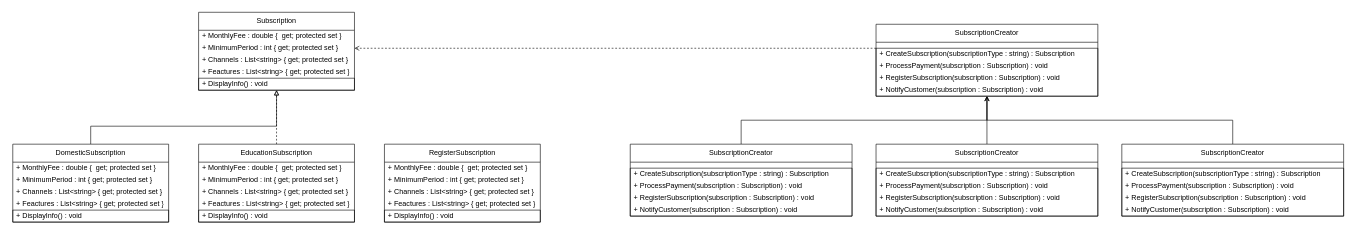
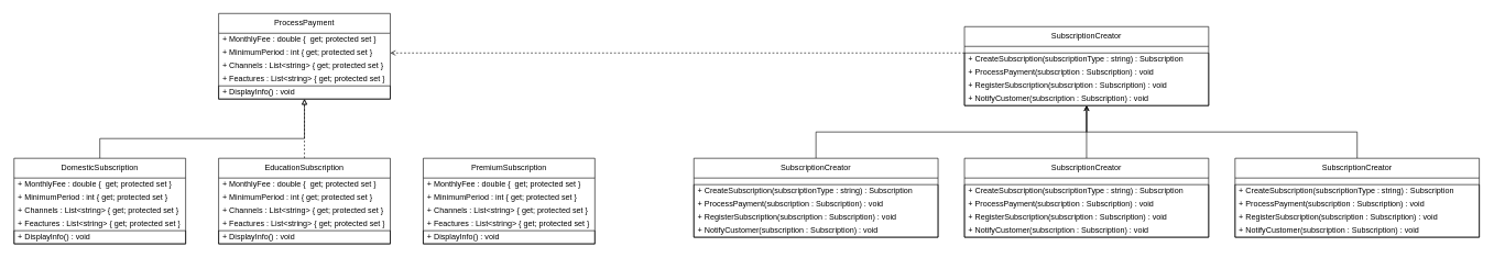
  <mxCell id="0" />
  <mxCell id="1" parent="0" />
- <mxCell id="2" value="Subscription" style="swimlane;fontStyle=0;childLayout=stackLayout;horizontal=1;startSize=30;horizontalStack=0;resizeParent=1;resizeParentMax=0;resizeLast=0;collapsible=1;marginBottom=0;whiteSpace=wrap;html=1;" vertex="1" parent="1"><mxGeometry x="330" y="20" width="260" height="130" as="geometry" /></mxCell>
+ <mxCell id="2" value="ProcessPayment" style="swimlane;fontStyle=0;childLayout=stackLayout;horizontal=1;startSize=30;horizontalStack=0;resizeParent=1;resizeParentMax=0;resizeLast=0;collapsible=1;marginBottom=0;whiteSpace=wrap;html=1;" vertex="1" parent="1"><mxGeometry x="330" y="20" width="260" height="130" as="geometry" /></mxCell>
  <mxCell id="3" value="+ MonthlyFee : double {&amp;nbsp; get; protected set }" style="text;strokeColor=none;fillColor=none;align=left;verticalAlign=middle;spacingLeft=4;spacingRight=4;overflow=hidden;points=[[0,0.5],[1,0.5]];portConstraint=eastwest;rotatable=0;whiteSpace=wrap;html=1;" vertex="1" parent="2"><mxGeometry y="30" width="260" height="20" as="geometry" /></mxCell>
  <mxCell id="4" value="+ MinimumPeriod : int { get; protected set }" style="text;strokeColor=none;fillColor=none;align=left;verticalAlign=middle;spacingLeft=4;spacingRight=4;overflow=hidden;points=[[0,0.5],[1,0.5]];portConstraint=eastwest;rotatable=0;whiteSpace=wrap;html=1;" vertex="1" parent="2"><mxGeometry y="50" width="260" height="20" as="geometry" /></mxCell>
  <mxCell id="5" value="+ Channels : List&amp;lt;string&amp;gt; { get; protected set }" style="text;strokeColor=none;fillColor=none;align=left;verticalAlign=middle;spacingLeft=4;spacingRight=4;overflow=hidden;points=[[0,0.5],[1,0.5]];portConstraint=eastwest;rotatable=0;whiteSpace=wrap;html=1;" vertex="1" parent="2"><mxGeometry y="70" width="260" height="20" as="geometry" /></mxCell>
  <mxCell id="6" value="+ Feactures :&amp;nbsp;List&amp;lt;string&amp;gt; { get; protected set }" style="text;strokeColor=none;fillColor=none;align=left;verticalAlign=middle;spacingLeft=4;spacingRight=4;overflow=hidden;points=[[0,0.5],[1,0.5]];portConstraint=eastwest;rotatable=0;whiteSpace=wrap;html=1;" vertex="1" parent="2"><mxGeometry y="90" width="260" height="20" as="geometry" /></mxCell>
  <mxCell id="7" value="" style="swimlane;startSize=0;" vertex="1" parent="2"><mxGeometry y="110" width="260" height="20" as="geometry" /></mxCell>
  <mxCell id="8" value="+ DisplayInfo() : void" style="text;strokeColor=none;fillColor=none;align=left;verticalAlign=middle;spacingLeft=4;spacingRight=4;overflow=hidden;points=[[0,0.5],[1,0.5]];portConstraint=eastwest;rotatable=0;whiteSpace=wrap;html=1;" vertex="1" parent="7"><mxGeometry width="260" height="20" as="geometry" /></mxCell>
  <mxCell id="9" style="edgeStyle=orthogonalEdgeStyle;rounded=0;orthogonalLoop=1;jettySize=auto;html=1;dashed=0;endArrow=block;endFill=0;" edge="1" parent="1" source="10" target="2"><mxGeometry relative="1" as="geometry"><Array as="points"><mxPoint x="150" y="210" /><mxPoint x="460" y="210" /></Array></mxGeometry></mxCell>
  <mxCell id="10" value="DomesticSubscription" style="swimlane;fontStyle=0;childLayout=stackLayout;horizontal=1;startSize=30;horizontalStack=0;resizeParent=1;resizeParentMax=0;resizeLast=0;collapsible=1;marginBottom=0;whiteSpace=wrap;html=1;" vertex="1" parent="1"><mxGeometry x="20" y="240" width="260" height="130" as="geometry" /></mxCell>
  <mxCell id="11" value="+ MonthlyFee : double {&amp;nbsp; get; protected set }" style="text;strokeColor=none;fillColor=none;align=left;verticalAlign=middle;spacingLeft=4;spacingRight=4;overflow=hidden;points=[[0,0.5],[1,0.5]];portConstraint=eastwest;rotatable=0;whiteSpace=wrap;html=1;" vertex="1" parent="10"><mxGeometry y="30" width="260" height="20" as="geometry" /></mxCell>
  <mxCell id="12" value="+ MinimumPeriod : int { get; protected set }" style="text;strokeColor=none;fillColor=none;align=left;verticalAlign=middle;spacingLeft=4;spacingRight=4;overflow=hidden;points=[[0,0.5],[1,0.5]];portConstraint=eastwest;rotatable=0;whiteSpace=wrap;html=1;" vertex="1" parent="10"><mxGeometry y="50" width="260" height="20" as="geometry" /></mxCell>
  <mxCell id="13" value="+ Channels : List&amp;lt;string&amp;gt; { get; protected set }" style="text;strokeColor=none;fillColor=none;align=left;verticalAlign=middle;spacingLeft=4;spacingRight=4;overflow=hidden;points=[[0,0.5],[1,0.5]];portConstraint=eastwest;rotatable=0;whiteSpace=wrap;html=1;" vertex="1" parent="10"><mxGeometry y="70" width="260" height="20" as="geometry" /></mxCell>
  <mxCell id="14" value="+ Feactures :&amp;nbsp;List&amp;lt;string&amp;gt; { get; protected set }" style="text;strokeColor=none;fillColor=none;align=left;verticalAlign=middle;spacingLeft=4;spacingRight=4;overflow=hidden;points=[[0,0.5],[1,0.5]];portConstraint=eastwest;rotatable=0;whiteSpace=wrap;html=1;" vertex="1" parent="10"><mxGeometry y="90" width="260" height="20" as="geometry" /></mxCell>
  <mxCell id="15" value="" style="swimlane;startSize=0;" vertex="1" parent="10"><mxGeometry y="110" width="260" height="20" as="geometry" /></mxCell>
  <mxCell id="16" value="+ DisplayInfo() : void" style="text;strokeColor=none;fillColor=none;align=left;verticalAlign=middle;spacingLeft=4;spacingRight=4;overflow=hidden;points=[[0,0.5],[1,0.5]];portConstraint=eastwest;rotatable=0;whiteSpace=wrap;html=1;" vertex="1" parent="15"><mxGeometry width="260" height="20" as="geometry" /></mxCell>
  <mxCell id="17" style="edgeStyle=orthogonalEdgeStyle;rounded=0;orthogonalLoop=1;jettySize=auto;html=1;dashed=1;endArrow=block;endFill=0;" edge="1" parent="1" source="18" target="2"><mxGeometry relative="1" as="geometry" /></mxCell>
  <mxCell id="18" value="EducationSubscription" style="swimlane;fontStyle=0;childLayout=stackLayout;horizontal=1;startSize=30;horizontalStack=0;resizeParent=1;resizeParentMax=0;resizeLast=0;collapsible=1;marginBottom=0;whiteSpace=wrap;html=1;" vertex="1" parent="1"><mxGeometry x="330" y="240" width="260" height="130" as="geometry" /></mxCell>
  <mxCell id="19" value="+ MonthlyFee : double {&amp;nbsp; get; protected set }" style="text;strokeColor=none;fillColor=none;align=left;verticalAlign=middle;spacingLeft=4;spacingRight=4;overflow=hidden;points=[[0,0.5],[1,0.5]];portConstraint=eastwest;rotatable=0;whiteSpace=wrap;html=1;" vertex="1" parent="18"><mxGeometry y="30" width="260" height="20" as="geometry" /></mxCell>
  <mxCell id="20" value="+ MinimumPeriod : int { get; protected set }" style="text;strokeColor=none;fillColor=none;align=left;verticalAlign=middle;spacingLeft=4;spacingRight=4;overflow=hidden;points=[[0,0.5],[1,0.5]];portConstraint=eastwest;rotatable=0;whiteSpace=wrap;html=1;" vertex="1" parent="18"><mxGeometry y="50" width="260" height="20" as="geometry" /></mxCell>
  <mxCell id="21" value="+ Channels : List&amp;lt;string&amp;gt; { get; protected set }" style="text;strokeColor=none;fillColor=none;align=left;verticalAlign=middle;spacingLeft=4;spacingRight=4;overflow=hidden;points=[[0,0.5],[1,0.5]];portConstraint=eastwest;rotatable=0;whiteSpace=wrap;html=1;" vertex="1" parent="18"><mxGeometry y="70" width="260" height="20" as="geometry" /></mxCell>
  <mxCell id="22" value="+ Feactures :&amp;nbsp;List&amp;lt;string&amp;gt; { get; protected set }" style="text;strokeColor=none;fillColor=none;align=left;verticalAlign=middle;spacingLeft=4;spacingRight=4;overflow=hidden;points=[[0,0.5],[1,0.5]];portConstraint=eastwest;rotatable=0;whiteSpace=wrap;html=1;" vertex="1" parent="18"><mxGeometry y="90" width="260" height="20" as="geometry" /></mxCell>
  <mxCell id="23" value="" style="swimlane;startSize=0;" vertex="1" parent="18"><mxGeometry y="110" width="260" height="20" as="geometry" /></mxCell>
  <mxCell id="24" value="+ DisplayInfo() : void" style="text;strokeColor=none;fillColor=none;align=left;verticalAlign=middle;spacingLeft=4;spacingRight=4;overflow=hidden;points=[[0,0.5],[1,0.5]];portConstraint=eastwest;rotatable=0;whiteSpace=wrap;html=1;" vertex="1" parent="23"><mxGeometry width="260" height="20" as="geometry" /></mxCell>
- <mxCell id="25" value="RegisterSubscription" style="swimlane;fontStyle=0;childLayout=stackLayout;horizontal=1;startSize=30;horizontalStack=0;resizeParent=1;resizeParentMax=0;resizeLast=0;collapsible=1;marginBottom=0;whiteSpace=wrap;html=1;" vertex="1" parent="1"><mxGeometry x="640" y="240" width="260" height="130" as="geometry" /></mxCell>
+ <mxCell id="25" value="PremiumSubscription" style="swimlane;fontStyle=0;childLayout=stackLayout;horizontal=1;startSize=30;horizontalStack=0;resizeParent=1;resizeParentMax=0;resizeLast=0;collapsible=1;marginBottom=0;whiteSpace=wrap;html=1;" vertex="1" parent="1"><mxGeometry x="640" y="240" width="260" height="130" as="geometry" /></mxCell>
  <mxCell id="26" value="+ MonthlyFee : double {&amp;nbsp; get; protected set }" style="text;strokeColor=none;fillColor=none;align=left;verticalAlign=middle;spacingLeft=4;spacingRight=4;overflow=hidden;points=[[0,0.5],[1,0.5]];portConstraint=eastwest;rotatable=0;whiteSpace=wrap;html=1;" vertex="1" parent="25"><mxGeometry y="30" width="260" height="20" as="geometry" /></mxCell>
  <mxCell id="27" value="+ MinimumPeriod : int { get; protected set }" style="text;strokeColor=none;fillColor=none;align=left;verticalAlign=middle;spacingLeft=4;spacingRight=4;overflow=hidden;points=[[0,0.5],[1,0.5]];portConstraint=eastwest;rotatable=0;whiteSpace=wrap;html=1;" vertex="1" parent="25"><mxGeometry y="50" width="260" height="20" as="geometry" /></mxCell>
  <mxCell id="28" value="+ Channels : List&amp;lt;string&amp;gt; { get; protected set }" style="text;strokeColor=none;fillColor=none;align=left;verticalAlign=middle;spacingLeft=4;spacingRight=4;overflow=hidden;points=[[0,0.5],[1,0.5]];portConstraint=eastwest;rotatable=0;whiteSpace=wrap;html=1;" vertex="1" parent="25"><mxGeometry y="70" width="260" height="20" as="geometry" /></mxCell>
  <mxCell id="29" value="+ Feactures :&amp;nbsp;List&amp;lt;string&amp;gt; { get; protected set }" style="text;strokeColor=none;fillColor=none;align=left;verticalAlign=middle;spacingLeft=4;spacingRight=4;overflow=hidden;points=[[0,0.5],[1,0.5]];portConstraint=eastwest;rotatable=0;whiteSpace=wrap;html=1;" vertex="1" parent="25"><mxGeometry y="90" width="260" height="20" as="geometry" /></mxCell>
  <mxCell id="30" value="" style="swimlane;startSize=0;" vertex="1" parent="25"><mxGeometry y="110" width="260" height="20" as="geometry" /></mxCell>
  <mxCell id="31" value="+ DisplayInfo() : void" style="text;strokeColor=none;fillColor=none;align=left;verticalAlign=middle;spacingLeft=4;spacingRight=4;overflow=hidden;points=[[0,0.5],[1,0.5]];portConstraint=eastwest;rotatable=0;whiteSpace=wrap;html=1;" vertex="1" parent="30"><mxGeometry width="260" height="20" as="geometry" /></mxCell>
  <mxCell id="32" value="SubscriptionCreator" style="swimlane;fontStyle=0;childLayout=stackLayout;horizontal=1;startSize=30;horizontalStack=0;resizeParent=1;resizeParentMax=0;resizeLast=0;collapsible=1;marginBottom=0;whiteSpace=wrap;html=1;" vertex="1" parent="1"><mxGeometry x="1460" y="40" width="370" height="120" as="geometry" /></mxCell>
  <mxCell id="33" value=".&lt;div&gt;&lt;br&gt;&lt;/div&gt;" style="text;strokeColor=none;fillColor=none;align=left;verticalAlign=middle;spacingLeft=4;spacingRight=4;overflow=hidden;points=[[0,0.5],[1,0.5]];portConstraint=eastwest;rotatable=0;whiteSpace=wrap;html=1;" vertex="1" parent="32"><mxGeometry y="30" width="370" height="10" as="geometry" /></mxCell>
  <mxCell id="34" value="" style="swimlane;startSize=0;" vertex="1" parent="32"><mxGeometry y="40" width="370" height="80" as="geometry" /></mxCell>
  <mxCell id="35" value="+&amp;nbsp;CreateSubscription(subscriptionType : string) : Subscription" style="text;strokeColor=none;fillColor=none;align=left;verticalAlign=middle;spacingLeft=4;spacingRight=4;overflow=hidden;points=[[0,0.5],[1,0.5]];portConstraint=eastwest;rotatable=0;whiteSpace=wrap;html=1;" vertex="1" parent="34"><mxGeometry width="370" height="20" as="geometry" /></mxCell>
  <mxCell id="36" value="+ ProcessPayment(subscription : Subscription) : void&amp;nbsp;" style="text;strokeColor=none;fillColor=none;align=left;verticalAlign=middle;spacingLeft=4;spacingRight=4;overflow=hidden;points=[[0,0.5],[1,0.5]];portConstraint=eastwest;rotatable=0;whiteSpace=wrap;html=1;" vertex="1" parent="34"><mxGeometry y="20" width="370" height="20" as="geometry" /></mxCell>
  <mxCell id="37" value="+ RegisterSubscription(subscription : Subscription) : void&amp;nbsp;" style="text;strokeColor=none;fillColor=none;align=left;verticalAlign=middle;spacingLeft=4;spacingRight=4;overflow=hidden;points=[[0,0.5],[1,0.5]];portConstraint=eastwest;rotatable=0;whiteSpace=wrap;html=1;" vertex="1" parent="34"><mxGeometry y="40" width="370" height="20" as="geometry" /></mxCell>
  <mxCell id="38" value="+ NotifyCustomer(subscription : Subscription) : void&amp;nbsp;" style="text;strokeColor=none;fillColor=none;align=left;verticalAlign=middle;spacingLeft=4;spacingRight=4;overflow=hidden;points=[[0,0.5],[1,0.5]];portConstraint=eastwest;rotatable=0;whiteSpace=wrap;html=1;" vertex="1" parent="34"><mxGeometry y="60" width="370" height="20" as="geometry" /></mxCell>
  <mxCell id="39" style="edgeStyle=orthogonalEdgeStyle;rounded=0;orthogonalLoop=1;jettySize=auto;html=1;endArrow=open;endFill=0;" edge="1" parent="1" source="40" target="32"><mxGeometry relative="1" as="geometry"><Array as="points"><mxPoint x="1235" y="200" /><mxPoint x="1645" y="200" /></Array></mxGeometry></mxCell>
  <mxCell id="40" value="SubscriptionCreator" style="swimlane;fontStyle=0;childLayout=stackLayout;horizontal=1;startSize=30;horizontalStack=0;resizeParent=1;resizeParentMax=0;resizeLast=0;collapsible=1;marginBottom=0;whiteSpace=wrap;html=1;" vertex="1" parent="1"><mxGeometry x="1050" y="240" width="370" height="120" as="geometry" /></mxCell>
  <mxCell id="41" value=".&lt;div&gt;&lt;br&gt;&lt;/div&gt;" style="text;strokeColor=none;fillColor=none;align=left;verticalAlign=middle;spacingLeft=4;spacingRight=4;overflow=hidden;points=[[0,0.5],[1,0.5]];portConstraint=eastwest;rotatable=0;whiteSpace=wrap;html=1;" vertex="1" parent="40"><mxGeometry y="30" width="370" height="10" as="geometry" /></mxCell>
  <mxCell id="42" value="" style="swimlane;startSize=0;" vertex="1" parent="40"><mxGeometry y="40" width="370" height="80" as="geometry" /></mxCell>
  <mxCell id="43" value="+&amp;nbsp;CreateSubscription(subscriptionType : string) : Subscription" style="text;strokeColor=none;fillColor=none;align=left;verticalAlign=middle;spacingLeft=4;spacingRight=4;overflow=hidden;points=[[0,0.5],[1,0.5]];portConstraint=eastwest;rotatable=0;whiteSpace=wrap;html=1;" vertex="1" parent="42"><mxGeometry width="370" height="20" as="geometry" /></mxCell>
  <mxCell id="44" value="+ ProcessPayment(subscription : Subscription) : void&amp;nbsp;" style="text;strokeColor=none;fillColor=none;align=left;verticalAlign=middle;spacingLeft=4;spacingRight=4;overflow=hidden;points=[[0,0.5],[1,0.5]];portConstraint=eastwest;rotatable=0;whiteSpace=wrap;html=1;" vertex="1" parent="42"><mxGeometry y="20" width="370" height="20" as="geometry" /></mxCell>
  <mxCell id="45" value="+ RegisterSubscription(subscription : Subscription) : void&amp;nbsp;" style="text;strokeColor=none;fillColor=none;align=left;verticalAlign=middle;spacingLeft=4;spacingRight=4;overflow=hidden;points=[[0,0.5],[1,0.5]];portConstraint=eastwest;rotatable=0;whiteSpace=wrap;html=1;" vertex="1" parent="42"><mxGeometry y="40" width="370" height="20" as="geometry" /></mxCell>
  <mxCell id="46" value="+ NotifyCustomer(subscription : Subscription) : void&amp;nbsp;" style="text;strokeColor=none;fillColor=none;align=left;verticalAlign=middle;spacingLeft=4;spacingRight=4;overflow=hidden;points=[[0,0.5],[1,0.5]];portConstraint=eastwest;rotatable=0;whiteSpace=wrap;html=1;" vertex="1" parent="42"><mxGeometry y="60" width="370" height="20" as="geometry" /></mxCell>
  <mxCell id="47" style="edgeStyle=orthogonalEdgeStyle;rounded=0;orthogonalLoop=1;jettySize=auto;html=1;endArrow=open;endFill=0;" edge="1" parent="1" source="48" target="32"><mxGeometry relative="1" as="geometry" /></mxCell>
  <mxCell id="48" value="SubscriptionCreator" style="swimlane;fontStyle=0;childLayout=stackLayout;horizontal=1;startSize=30;horizontalStack=0;resizeParent=1;resizeParentMax=0;resizeLast=0;collapsible=1;marginBottom=0;whiteSpace=wrap;html=1;" vertex="1" parent="1"><mxGeometry x="1460" y="240" width="370" height="120" as="geometry" /></mxCell>
  <mxCell id="49" value=".&lt;div&gt;&lt;br&gt;&lt;/div&gt;" style="text;strokeColor=none;fillColor=none;align=left;verticalAlign=middle;spacingLeft=4;spacingRight=4;overflow=hidden;points=[[0,0.5],[1,0.5]];portConstraint=eastwest;rotatable=0;whiteSpace=wrap;html=1;" vertex="1" parent="48"><mxGeometry y="30" width="370" height="10" as="geometry" /></mxCell>
  <mxCell id="50" value="" style="swimlane;startSize=0;" vertex="1" parent="48"><mxGeometry y="40" width="370" height="80" as="geometry" /></mxCell>
  <mxCell id="51" value="+&amp;nbsp;CreateSubscription(subscriptionType : string) : Subscription" style="text;strokeColor=none;fillColor=none;align=left;verticalAlign=middle;spacingLeft=4;spacingRight=4;overflow=hidden;points=[[0,0.5],[1,0.5]];portConstraint=eastwest;rotatable=0;whiteSpace=wrap;html=1;" vertex="1" parent="50"><mxGeometry width="370" height="20" as="geometry" /></mxCell>
  <mxCell id="52" value="+ ProcessPayment(subscription : Subscription) : void&amp;nbsp;" style="text;strokeColor=none;fillColor=none;align=left;verticalAlign=middle;spacingLeft=4;spacingRight=4;overflow=hidden;points=[[0,0.5],[1,0.5]];portConstraint=eastwest;rotatable=0;whiteSpace=wrap;html=1;" vertex="1" parent="50"><mxGeometry y="20" width="370" height="20" as="geometry" /></mxCell>
  <mxCell id="53" value="+ RegisterSubscription(subscription : Subscription) : void&amp;nbsp;" style="text;strokeColor=none;fillColor=none;align=left;verticalAlign=middle;spacingLeft=4;spacingRight=4;overflow=hidden;points=[[0,0.5],[1,0.5]];portConstraint=eastwest;rotatable=0;whiteSpace=wrap;html=1;" vertex="1" parent="50"><mxGeometry y="40" width="370" height="20" as="geometry" /></mxCell>
  <mxCell id="54" value="+ NotifyCustomer(subscription : Subscription) : void&amp;nbsp;" style="text;strokeColor=none;fillColor=none;align=left;verticalAlign=middle;spacingLeft=4;spacingRight=4;overflow=hidden;points=[[0,0.5],[1,0.5]];portConstraint=eastwest;rotatable=0;whiteSpace=wrap;html=1;" vertex="1" parent="50"><mxGeometry y="60" width="370" height="20" as="geometry" /></mxCell>
  <mxCell id="55" style="edgeStyle=orthogonalEdgeStyle;rounded=0;orthogonalLoop=1;jettySize=auto;html=1;endArrow=open;endFill=0;" edge="1" parent="1" source="56" target="32"><mxGeometry relative="1" as="geometry"><Array as="points"><mxPoint x="2055" y="200" /><mxPoint x="1645" y="200" /></Array></mxGeometry></mxCell>
  <mxCell id="56" value="SubscriptionCreator" style="swimlane;fontStyle=0;childLayout=stackLayout;horizontal=1;startSize=30;horizontalStack=0;resizeParent=1;resizeParentMax=0;resizeLast=0;collapsible=1;marginBottom=0;whiteSpace=wrap;html=1;" vertex="1" parent="1"><mxGeometry x="1870" y="240" width="370" height="120" as="geometry" /></mxCell>
  <mxCell id="57" value=".&lt;div&gt;&lt;br&gt;&lt;/div&gt;" style="text;strokeColor=none;fillColor=none;align=left;verticalAlign=middle;spacingLeft=4;spacingRight=4;overflow=hidden;points=[[0,0.5],[1,0.5]];portConstraint=eastwest;rotatable=0;whiteSpace=wrap;html=1;" vertex="1" parent="56"><mxGeometry y="30" width="370" height="10" as="geometry" /></mxCell>
  <mxCell id="58" value="" style="swimlane;startSize=0;" vertex="1" parent="56"><mxGeometry y="40" width="370" height="80" as="geometry" /></mxCell>
  <mxCell id="59" value="+&amp;nbsp;CreateSubscription(subscriptionType : string) : Subscription" style="text;strokeColor=none;fillColor=none;align=left;verticalAlign=middle;spacingLeft=4;spacingRight=4;overflow=hidden;points=[[0,0.5],[1,0.5]];portConstraint=eastwest;rotatable=0;whiteSpace=wrap;html=1;" vertex="1" parent="58"><mxGeometry width="370" height="20" as="geometry" /></mxCell>
  <mxCell id="60" value="+ ProcessPayment(subscription : Subscription) : void&amp;nbsp;" style="text;strokeColor=none;fillColor=none;align=left;verticalAlign=middle;spacingLeft=4;spacingRight=4;overflow=hidden;points=[[0,0.5],[1,0.5]];portConstraint=eastwest;rotatable=0;whiteSpace=wrap;html=1;" vertex="1" parent="58"><mxGeometry y="20" width="370" height="20" as="geometry" /></mxCell>
  <mxCell id="61" value="+ RegisterSubscription(subscription : Subscription) : void&amp;nbsp;" style="text;strokeColor=none;fillColor=none;align=left;verticalAlign=middle;spacingLeft=4;spacingRight=4;overflow=hidden;points=[[0,0.5],[1,0.5]];portConstraint=eastwest;rotatable=0;whiteSpace=wrap;html=1;" vertex="1" parent="58"><mxGeometry y="40" width="370" height="20" as="geometry" /></mxCell>
  <mxCell id="62" value="+ NotifyCustomer(subscription : Subscription) : void&amp;nbsp;" style="text;strokeColor=none;fillColor=none;align=left;verticalAlign=middle;spacingLeft=4;spacingRight=4;overflow=hidden;points=[[0,0.5],[1,0.5]];portConstraint=eastwest;rotatable=0;whiteSpace=wrap;html=1;" vertex="1" parent="58"><mxGeometry y="60" width="370" height="20" as="geometry" /></mxCell>
  <mxCell id="63" style="edgeStyle=orthogonalEdgeStyle;rounded=0;orthogonalLoop=1;jettySize=auto;html=1;entryX=1;entryY=0.5;entryDx=0;entryDy=0;endArrow=open;endFill=0;dashed=1;" edge="1" parent="1" source="33" target="4"><mxGeometry relative="1" as="geometry"><Array as="points"><mxPoint x="1230" y="80" /><mxPoint x="1230" y="80" /></Array></mxGeometry></mxCell>
